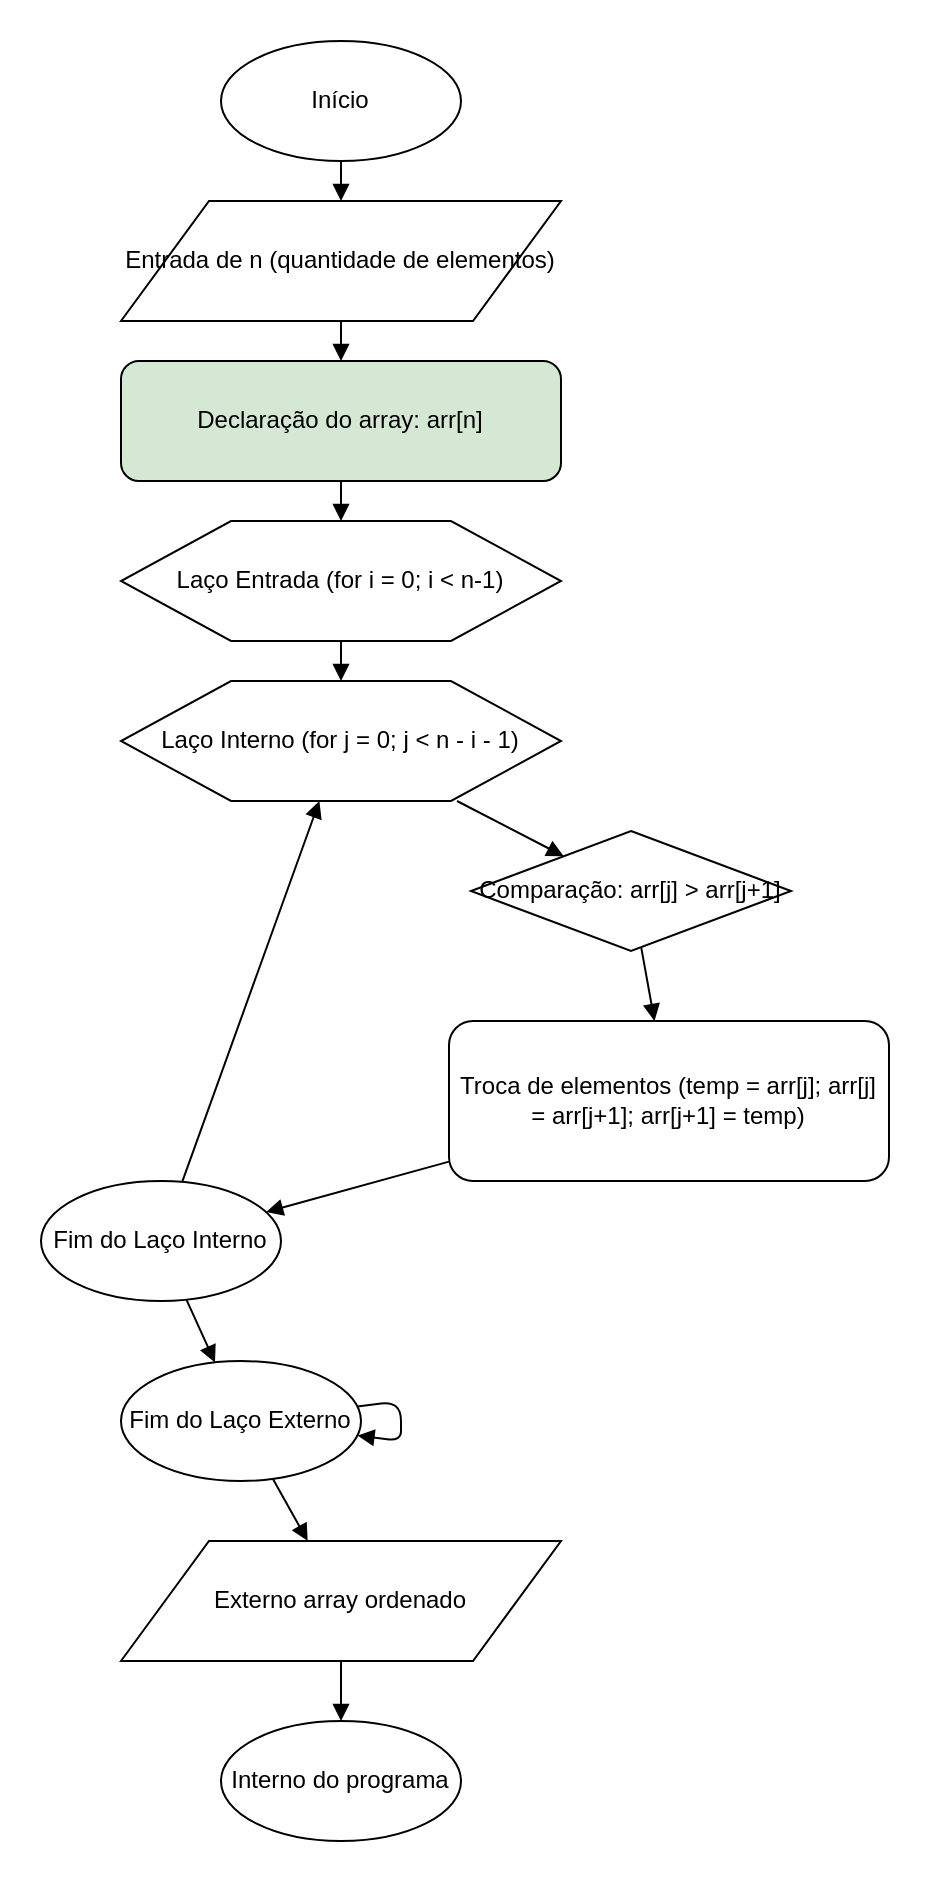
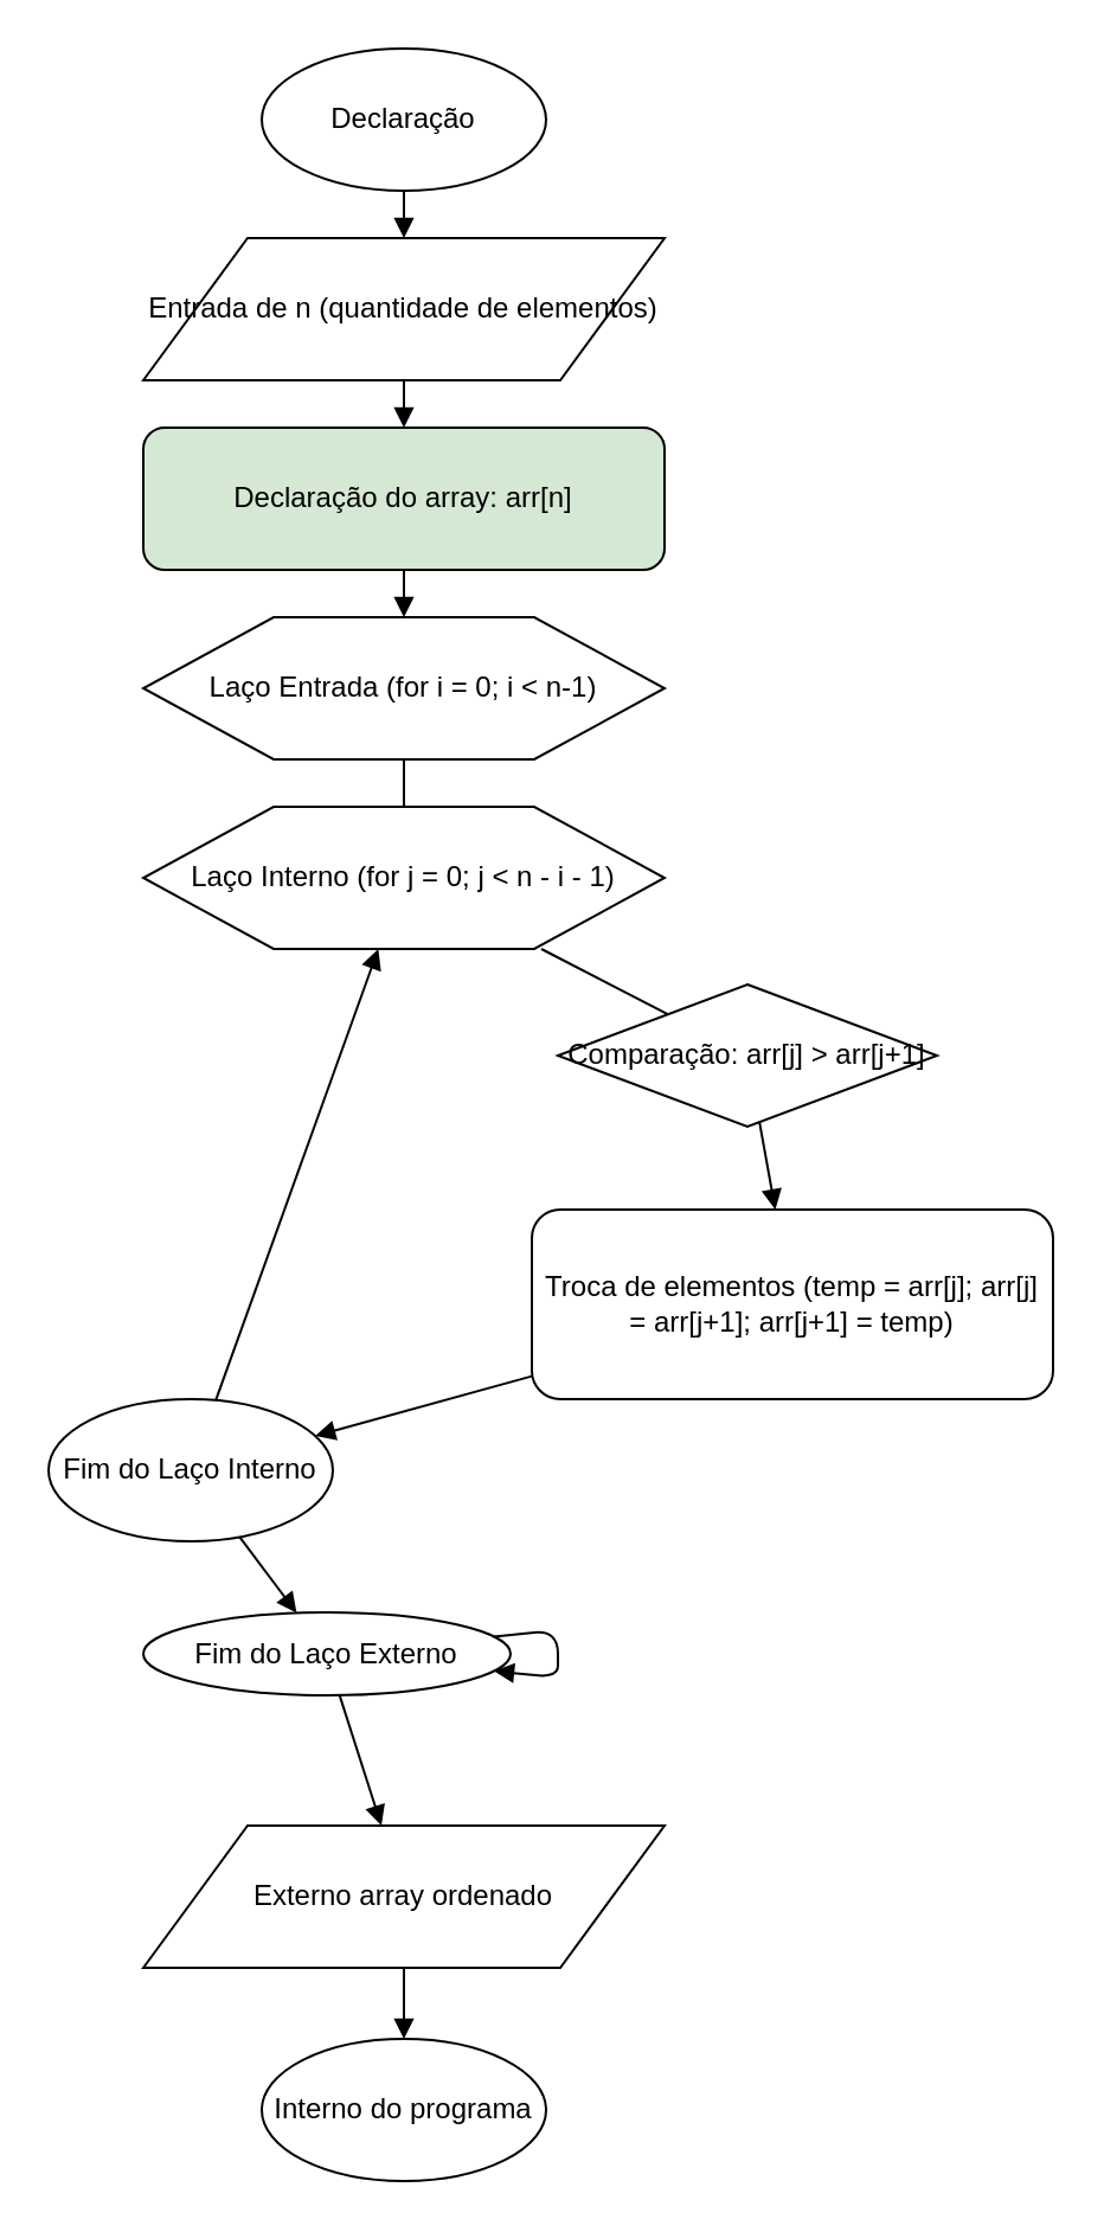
  <mxCell id="0" />
  <mxCell id="1" parent="0" />
- <mxCell id="2" value="Início" style="ellipse;whiteSpace=wrap;html=1;" vertex="1" parent="1"><mxGeometry x="110" y="20" width="120" height="60" as="geometry" /></mxCell>
+ <mxCell id="2" value="Declaração" style="ellipse;whiteSpace=wrap;html=1;" vertex="1" parent="1"><mxGeometry x="110" y="20" width="120" height="60" as="geometry" /></mxCell>
  <mxCell id="3" value="Entrada de n (quantidade de elementos)" style="shape=parallelogram;whiteSpace=wrap;html=1;" vertex="1" parent="1"><mxGeometry x="60" y="100" width="220" height="60" as="geometry" /></mxCell>
  <mxCell id="4" value="Declaração do array: arr[n]" style="rounded=1;whiteSpace=wrap;html=1;fillColor=#d5e8d4;" vertex="1" parent="1"><mxGeometry x="60" y="180" width="220" height="60" as="geometry" /></mxCell>
  <mxCell id="5" value="Laço Entrada (for i = 0; i &lt; n-1)" style="shape=hexagon;whiteSpace=wrap;html=1;" vertex="1" parent="1"><mxGeometry x="60" y="260" width="220" height="60" as="geometry" /></mxCell>
  <mxCell id="6" value="Laço Interno (for j = 0; j &lt; n - i - 1)" style="shape=hexagon;whiteSpace=wrap;html=1;" vertex="1" parent="1"><mxGeometry x="60" y="340" width="220" height="60" as="geometry" /></mxCell>
  <mxCell id="7" value="Comparação: arr[j] &gt; arr[j+1]" style="rhombus;whiteSpace=wrap;html=1;" vertex="1" parent="1"><mxGeometry x="235" y="415" width="160" height="60" as="geometry" /></mxCell>
  <mxCell id="8" value="Troca de elementos (temp = arr[j]; arr[j] = arr[j+1]; arr[j+1] = temp)" style="rounded=1;whiteSpace=wrap;html=1;" vertex="1" parent="1"><mxGeometry x="224" y="510" width="220" height="80" as="geometry" /></mxCell>
  <mxCell id="9" value="Fim do Laço Interno" style="ellipse;whiteSpace=wrap;html=1;" vertex="1" parent="1"><mxGeometry x="20" y="590" width="120" height="60" as="geometry" /></mxCell>
- <mxCell id="10" value="Fim do Laço Externo" style="ellipse;whiteSpace=wrap;html=1;" vertex="1" parent="1"><mxGeometry x="60" y="680" width="120" height="60" as="geometry" /></mxCell>
+ <mxCell id="10" value="Fim do Laço Externo" style="ellipse;whiteSpace=wrap;html=1;" vertex="1" parent="1"><mxGeometry x="60" y="680" width="155" height="35" as="geometry" /></mxCell>
  <mxCell id="11" value="Externo array ordenado" style="shape=parallelogram;whiteSpace=wrap;html=1;" vertex="1" parent="1"><mxGeometry x="60" y="770" width="220" height="60" as="geometry" /></mxCell>
  <mxCell id="12" value="Interno do programa" style="ellipse;whiteSpace=wrap;html=1;" vertex="1" parent="1"><mxGeometry x="110" y="860" width="120" height="60" as="geometry" /></mxCell>
  <mxCell id="13" style="endArrow=block;" edge="1" parent="1" source="2" target="3"><mxGeometry relative="1" as="geometry" /></mxCell>
  <mxCell id="14" style="endArrow=block;" edge="1" parent="1" source="3" target="4"><mxGeometry relative="1" as="geometry" /></mxCell>
  <mxCell id="15" style="endArrow=block;" edge="1" parent="1" source="4" target="5"><mxGeometry relative="1" as="geometry" /></mxCell>
- <mxCell id="16" style="endArrow=block;" edge="1" parent="1" source="5" target="6"><mxGeometry relative="1" as="geometry" /></mxCell>
- <mxCell id="17" style="endArrow=block;" edge="1" parent="1" source="6" target="7"><mxGeometry relative="1" as="geometry" /></mxCell>
+ <mxCell id="16" style="endArrow=none;" edge="1" parent="1" source="5" target="6"><mxGeometry relative="1" as="geometry" /></mxCell>
+ <mxCell id="17" style="endArrow=none;" edge="1" parent="1" source="6" target="7"><mxGeometry relative="1" as="geometry" /></mxCell>
  <mxCell id="18" style="endArrow=block;" edge="1" parent="1" source="7" target="8"><mxGeometry relative="1" as="geometry" /></mxCell>
  <mxCell id="19" style="endArrow=block;" edge="1" parent="1" source="8" target="9"><mxGeometry relative="1" as="geometry" /></mxCell>
  <mxCell id="20" style="endArrow=block;" edge="1" parent="1" source="9" target="6"><mxGeometry relative="1" as="geometry" /></mxCell>
  <mxCell id="21" style="endArrow=block;" edge="1" parent="1" source="9" target="10"><mxGeometry relative="1" as="geometry" /></mxCell>
  <mxCell id="22" style="endArrow=block;" edge="1" parent="1" source="10" target="10"><mxGeometry relative="1" as="geometry" /></mxCell>
  <mxCell id="23" style="endArrow=block;" edge="1" parent="1" source="10" target="11"><mxGeometry relative="1" as="geometry" /></mxCell>
  <mxCell id="24" style="endArrow=block;" edge="1" parent="1" source="11" target="12"><mxGeometry relative="1" as="geometry" /></mxCell>
